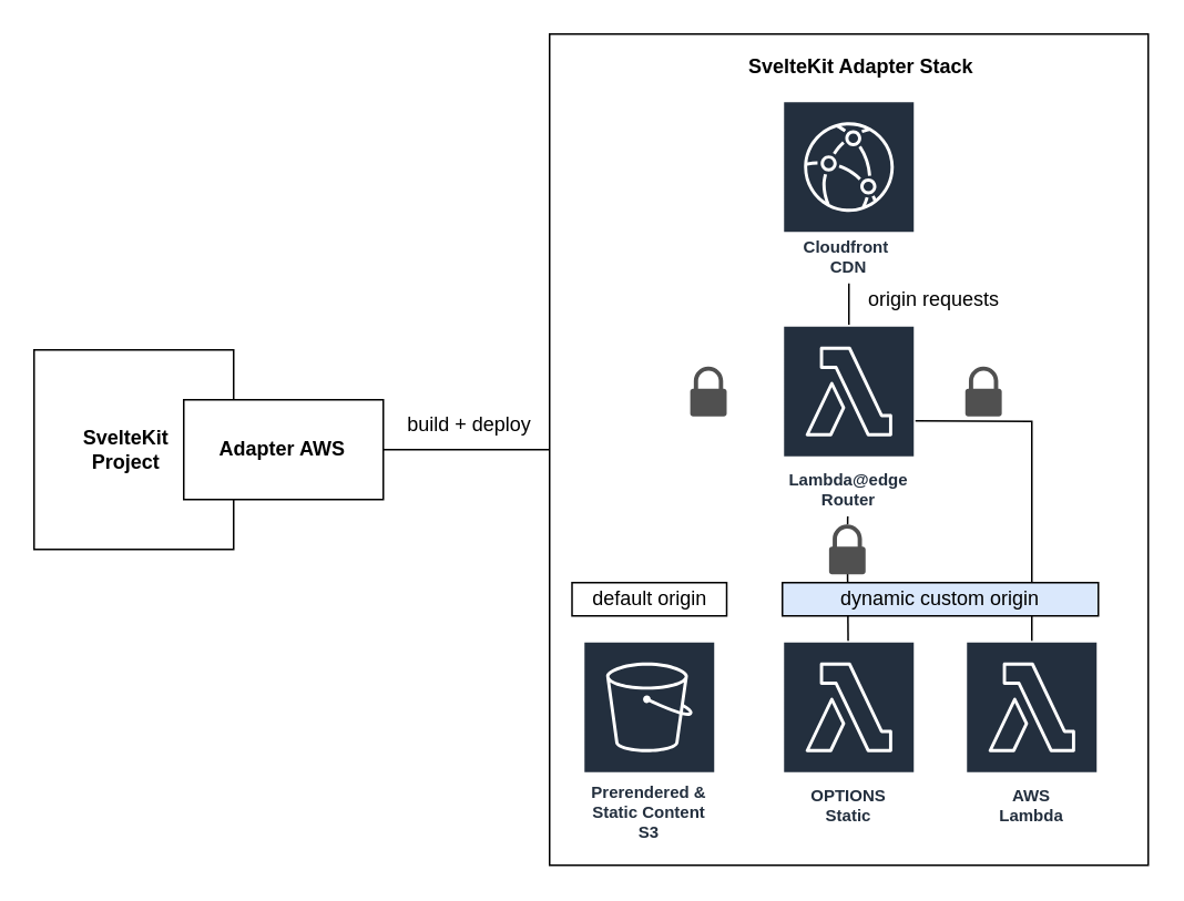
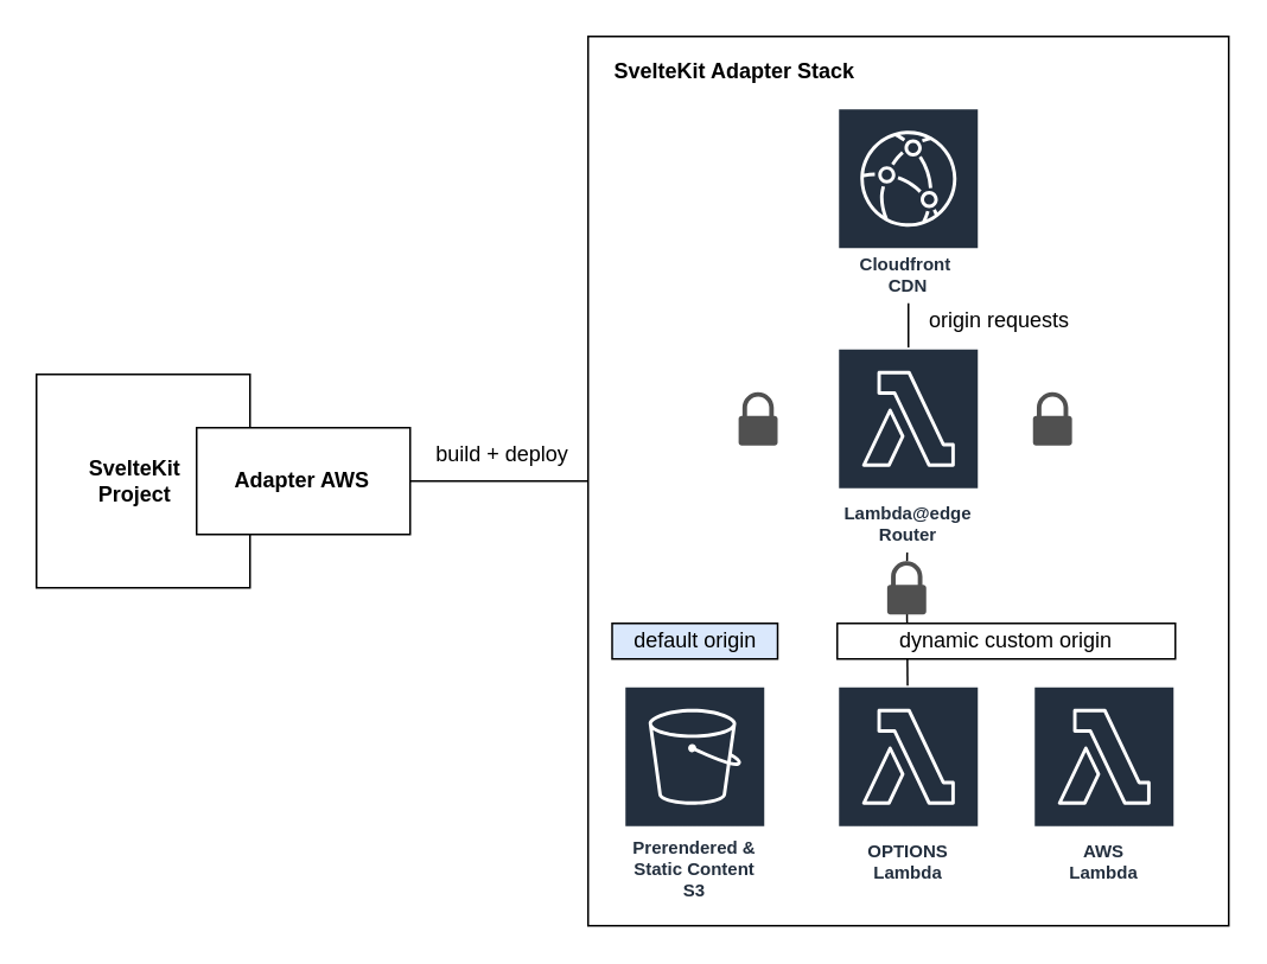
  <mxCell id="0" />
  <mxCell id="1" parent="0" />
  <mxCell id="2" value="" style="rounded=0;whiteSpace=wrap;html=1;" parent="1" vertex="1"><mxGeometry x="20" y="210" width="120" height="120" as="geometry" /></mxCell>
  <mxCell id="3" style="edgeStyle=orthogonalEdgeStyle;rounded=0;orthogonalLoop=1;jettySize=auto;html=1;endArrow=none;endFill=0;" parent="1" source="4" target="7" edge="1"><mxGeometry relative="1" as="geometry" /></mxCell>
  <mxCell id="4" value="" style="rounded=0;whiteSpace=wrap;html=1;" parent="1" vertex="1"><mxGeometry x="110" y="240" width="120" height="60" as="geometry" /></mxCell>
  <mxCell id="5" value="Adapter AWS" style="text;html=1;resizable=0;autosize=1;align=center;verticalAlign=middle;points=[];fillColor=none;strokeColor=none;rounded=0;fontStyle=1" parent="1" vertex="1"><mxGeometry x="124" y="260" width="90" height="20" as="geometry" /></mxCell>
  <mxCell id="6" value="SvelteKit&lt;br&gt;Project" style="text;html=1;resizable=0;autosize=1;align=center;verticalAlign=middle;points=[];fillColor=none;strokeColor=none;rounded=0;fontStyle=1" parent="1" vertex="1"><mxGeometry x="40" y="255" width="70" height="30" as="geometry" /></mxCell>
  <mxCell id="7" value="" style="rounded=0;whiteSpace=wrap;html=1;" parent="1" vertex="1"><mxGeometry x="330" y="20" width="360" height="500" as="geometry" /></mxCell>
- <mxCell id="8" value="SvelteKit Adapter Stack" style="text;html=1;resizable=0;autosize=1;align=center;verticalAlign=middle;points=[];fillColor=none;strokeColor=none;rounded=0;fontStyle=1" parent="1" vertex="1"><mxGeometry x="442" y="30" width="150" height="20" as="geometry" /></mxCell>
+ <mxCell id="8" value="SvelteKit Adapter Stack" style="text;html=1;resizable=0;autosize=1;align=center;verticalAlign=middle;points=[];fillColor=none;strokeColor=none;rounded=0;fontStyle=1" parent="1" vertex="1"><mxGeometry x="337" y="30" width="150" height="20" as="geometry" /></mxCell>
  <mxCell id="9" value="Cloudfront&amp;nbsp;&lt;br&gt;CDN" style="sketch=0;outlineConnect=0;fontColor=#232F3E;gradientColor=none;strokeColor=#ffffff;fillColor=#232F3E;dashed=0;verticalLabelPosition=middle;verticalAlign=bottom;align=center;html=1;whiteSpace=wrap;fontSize=10;fontStyle=1;spacing=3;shape=mxgraph.aws4.productIcon;prIcon=mxgraph.aws4.cloudfront;" parent="1" vertex="1"><mxGeometry x="470" y="60" width="80" height="110" as="geometry" /></mxCell>
  <mxCell id="10" value="Prerendered &amp;amp; Static Content&lt;br&gt;S3" style="sketch=0;outlineConnect=0;fontColor=#232F3E;gradientColor=none;strokeColor=#ffffff;fillColor=#232F3E;dashed=0;verticalLabelPosition=middle;verticalAlign=bottom;align=center;html=1;whiteSpace=wrap;fontSize=10;fontStyle=1;spacing=3;shape=mxgraph.aws4.productIcon;prIcon=mxgraph.aws4.s3;" parent="1" vertex="1"><mxGeometry x="350" y="385" width="80" height="125" as="geometry" /></mxCell>
  <mxCell id="11" value="AWS&lt;br&gt;Lambda" style="sketch=0;outlineConnect=0;fontColor=#232F3E;gradientColor=none;strokeColor=#ffffff;fillColor=#232F3E;dashed=0;verticalLabelPosition=middle;verticalAlign=bottom;align=center;html=1;whiteSpace=wrap;fontSize=10;fontStyle=1;spacing=3;shape=mxgraph.aws4.productIcon;prIcon=mxgraph.aws4.lambda;" parent="1" vertex="1"><mxGeometry x="580" y="385" width="80" height="115" as="geometry" /></mxCell>
  <mxCell id="12" value="build + deploy" style="text;html=1;strokeColor=none;fillColor=none;align=center;verticalAlign=middle;whiteSpace=wrap;rounded=0;" parent="1" vertex="1"><mxGeometry x="227" y="240" width="110" height="30" as="geometry" /></mxCell>
- <mxCell id="13" value="OPTIONS&lt;br&gt;Static" style="sketch=0;outlineConnect=0;fontColor=#232F3E;gradientColor=none;strokeColor=#ffffff;fillColor=#232F3E;dashed=0;verticalLabelPosition=middle;verticalAlign=bottom;align=center;html=1;whiteSpace=wrap;fontSize=10;fontStyle=1;spacing=3;shape=mxgraph.aws4.productIcon;prIcon=mxgraph.aws4.lambda;" parent="1" vertex="1"><mxGeometry x="470" y="385" width="80" height="115" as="geometry" /></mxCell>
+ <mxCell id="13" value="OPTIONS&lt;br&gt;Lambda" style="sketch=0;outlineConnect=0;fontColor=#232F3E;gradientColor=none;strokeColor=#ffffff;fillColor=#232F3E;dashed=0;verticalLabelPosition=middle;verticalAlign=bottom;align=center;html=1;whiteSpace=wrap;fontSize=10;fontStyle=1;spacing=3;shape=mxgraph.aws4.productIcon;prIcon=mxgraph.aws4.lambda;" parent="1" vertex="1"><mxGeometry x="470" y="385" width="80" height="115" as="geometry" /></mxCell>
  <mxCell id="14" value="" style="endArrow=none;html=1;rounded=0;" parent="1" source="18" target="19" edge="1"><mxGeometry width="50" height="50" relative="1" as="geometry"><mxPoint x="420" y="310" as="sourcePoint" /><mxPoint x="510" y="320" as="targetPoint" /></mxGeometry></mxCell>
  <mxCell id="15" value="" style="endArrow=none;html=1;rounded=0;" parent="1" source="19" target="9" edge="1"><mxGeometry width="50" height="50" relative="1" as="geometry"><mxPoint x="420" y="300" as="sourcePoint" /><mxPoint x="470" y="250" as="targetPoint" /></mxGeometry></mxCell>
  <mxCell id="16" value="origin requests" style="text;html=1;strokeColor=none;fillColor=none;align=left;verticalAlign=middle;whiteSpace=wrap;rounded=0;" parent="1" vertex="1"><mxGeometry x="520" y="165" width="110" height="30" as="geometry" /></mxCell>
  <mxCell id="17" value="" style="endArrow=none;html=1;rounded=0;" edge="1" parent="1" source="13"><mxGeometry width="50" height="50" relative="1" as="geometry"><mxPoint x="510" y="385" as="sourcePoint" /><mxPoint x="509.163" y="340" as="targetPoint" /></mxGeometry></mxCell>
  <mxCell id="18" value="" style="sketch=0;pointerEvents=1;shadow=0;dashed=0;html=1;strokeColor=none;fillColor=#505050;labelPosition=center;verticalLabelPosition=bottom;verticalAlign=top;outlineConnect=0;align=center;shape=mxgraph.office.security.lock_protected;" vertex="1" parent="1"><mxGeometry x="498.08" y="315" width="21.92" height="30" as="geometry" /></mxCell>
  <mxCell id="19" value="Lambda@edge&lt;br&gt;Router" style="sketch=0;outlineConnect=0;fontColor=#232F3E;gradientColor=none;strokeColor=#ffffff;fillColor=#232F3E;dashed=0;verticalLabelPosition=middle;verticalAlign=bottom;align=center;html=1;whiteSpace=wrap;fontSize=10;fontStyle=1;spacing=3;shape=mxgraph.aws4.productIcon;prIcon=mxgraph.aws4.lambda;" parent="1" vertex="1"><mxGeometry x="470" y="195" width="80" height="115" as="geometry" /></mxCell>
- <mxCell id="20" value="default origin" style="rounded=0;whiteSpace=wrap;html=1;" parent="1" vertex="1"><mxGeometry x="343.5" y="350" width="93" height="20" as="geometry" /></mxCell>
+ <mxCell id="20" value="default origin" style="rounded=0;whiteSpace=wrap;html=1;fillColor=#dae8fc;" parent="1" vertex="1"><mxGeometry x="343.5" y="350" width="93" height="20" as="geometry" /></mxCell>
  <mxCell id="21" value="" style="sketch=0;pointerEvents=1;shadow=0;dashed=0;html=1;strokeColor=none;fillColor=#505050;labelPosition=center;verticalLabelPosition=bottom;verticalAlign=top;outlineConnect=0;align=center;shape=mxgraph.office.security.lock_protected;" vertex="1" parent="1"><mxGeometry x="414.58" y="220" width="21.92" height="30" as="geometry" /></mxCell>
- <mxCell id="22" value="" style="endArrow=none;html=1;rounded=0;" edge="1" parent="1" source="11" target="19"><mxGeometry width="50" height="50" relative="1" as="geometry"><mxPoint x="410" y="370" as="sourcePoint" /><mxPoint x="460" y="320" as="targetPoint" /><Array as="points"><mxPoint x="620" y="253" /></Array></mxGeometry></mxCell>
  <mxCell id="23" value="" style="sketch=0;pointerEvents=1;shadow=0;dashed=0;html=1;strokeColor=none;fillColor=#505050;labelPosition=center;verticalLabelPosition=bottom;verticalAlign=top;outlineConnect=0;align=center;shape=mxgraph.office.security.lock_protected;" vertex="1" parent="1"><mxGeometry x="580" y="220" width="21.92" height="30" as="geometry" /></mxCell>
- <mxCell id="24" value="dynamic custom origin" style="rounded=0;whiteSpace=wrap;html=1;fillColor=#dae8fc;" parent="1" vertex="1"><mxGeometry x="470" y="350" width="190" height="20" as="geometry" /></mxCell>
+ <mxCell id="24" value="dynamic custom origin" style="rounded=0;whiteSpace=wrap;html=1;" parent="1" vertex="1"><mxGeometry x="470" y="350" width="190" height="20" as="geometry" /></mxCell>
